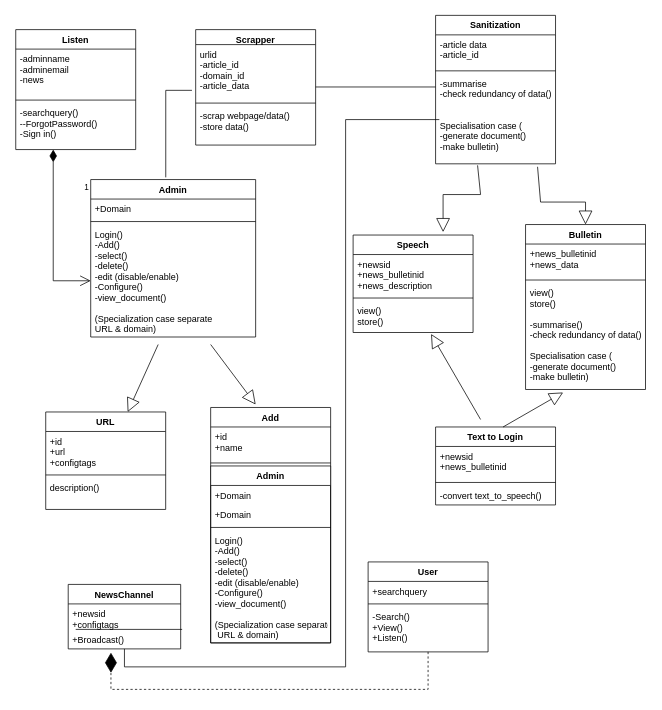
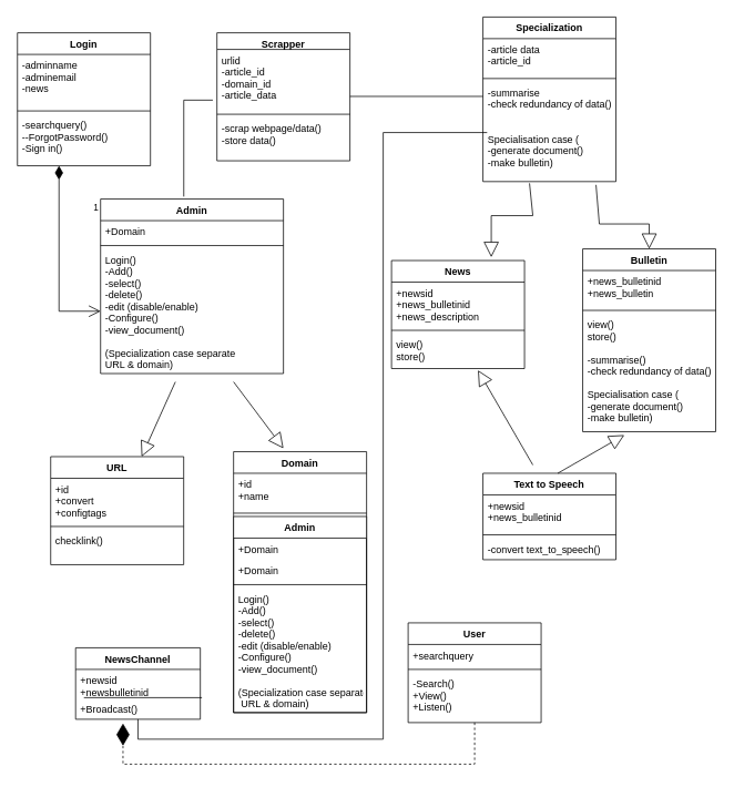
  <mxCell id="0" />
  <mxCell id="1" parent="0" />
- <mxCell id="2" value="Text to Login" style="swimlane;fontStyle=1;align=center;verticalAlign=top;childLayout=stackLayout;horizontal=1;startSize=26;horizontalStack=0;resizeParent=1;resizeParentMax=0;resizeLast=0;collapsible=1;marginBottom=0;" vertex="1" parent="1"><mxGeometry x="580" y="569" width="160" height="104" as="geometry"><mxRectangle x="580" y="30" width="120" height="26" as="alternateBounds" /></mxGeometry></mxCell>
+ <mxCell id="2" value="Text to Speech" style="swimlane;fontStyle=1;align=center;verticalAlign=top;childLayout=stackLayout;horizontal=1;startSize=26;horizontalStack=0;resizeParent=1;resizeParentMax=0;resizeLast=0;collapsible=1;marginBottom=0;" vertex="1" parent="1"><mxGeometry x="580" y="569" width="160" height="104" as="geometry"><mxRectangle x="580" y="30" width="120" height="26" as="alternateBounds" /></mxGeometry></mxCell>
  <mxCell id="3" value="+newsid&#10;+news_bulletinid&#10;" style="text;strokeColor=none;fillColor=none;align=left;verticalAlign=top;spacingLeft=4;spacingRight=4;overflow=hidden;rotatable=0;points=[[0,0.5],[1,0.5]];portConstraint=eastwest;" vertex="1" parent="2"><mxGeometry y="26" width="160" height="44" as="geometry" /></mxCell>
  <mxCell id="4" value="" style="line;strokeWidth=1;fillColor=none;align=left;verticalAlign=middle;spacingTop=-1;spacingLeft=3;spacingRight=3;rotatable=0;labelPosition=right;points=[];portConstraint=eastwest;" vertex="1" parent="2"><mxGeometry y="70" width="160" height="8" as="geometry" /></mxCell>
  <mxCell id="5" value="-convert text_to_speech()" style="text;strokeColor=none;fillColor=none;align=left;verticalAlign=top;spacingLeft=4;spacingRight=4;overflow=hidden;rotatable=0;points=[[0,0.5],[1,0.5]];portConstraint=eastwest;" vertex="1" parent="2"><mxGeometry y="78" width="160" height="26" as="geometry" /></mxCell>
- <mxCell id="6" value="Add" style="swimlane;fontStyle=1;align=center;verticalAlign=top;childLayout=stackLayout;horizontal=1;startSize=26;horizontalStack=0;resizeParent=1;resizeParentMax=0;resizeLast=0;collapsible=1;marginBottom=0;" vertex="1" parent="1"><mxGeometry x="280" y="543" width="160" height="314" as="geometry"><mxRectangle x="280" y="4" width="100" height="26" as="alternateBounds" /></mxGeometry></mxCell>
+ <mxCell id="6" value="Domain" style="swimlane;fontStyle=1;align=center;verticalAlign=top;childLayout=stackLayout;horizontal=1;startSize=26;horizontalStack=0;resizeParent=1;resizeParentMax=0;resizeLast=0;collapsible=1;marginBottom=0;" vertex="1" parent="1"><mxGeometry x="280" y="543" width="160" height="314" as="geometry"><mxRectangle x="280" y="4" width="100" height="26" as="alternateBounds" /></mxGeometry></mxCell>
  <mxCell id="7" value="+id&#10;+name" style="text;strokeColor=none;fillColor=none;align=left;verticalAlign=top;spacingLeft=4;spacingRight=4;overflow=hidden;rotatable=0;points=[[0,0.5],[1,0.5]];portConstraint=eastwest;" vertex="1" parent="6"><mxGeometry y="26" width="160" height="44" as="geometry" /></mxCell>
  <mxCell id="8" value="" style="line;strokeWidth=1;fillColor=none;align=left;verticalAlign=middle;spacingTop=-1;spacingLeft=3;spacingRight=3;rotatable=0;labelPosition=right;points=[];portConstraint=eastwest;" vertex="1" parent="6"><mxGeometry y="70" width="160" height="8" as="geometry" /></mxCell>
  <mxCell id="9" value="Admin" style="swimlane;fontStyle=1;align=center;verticalAlign=top;childLayout=stackLayout;horizontal=1;startSize=26;horizontalStack=0;resizeParent=1;resizeParentMax=0;resizeLast=0;collapsible=1;marginBottom=0;" vertex="1" parent="6"><mxGeometry y="78" width="160" height="236" as="geometry"><mxRectangle x="170" y="-280" width="70" height="26" as="alternateBounds" /></mxGeometry></mxCell>
  <mxCell id="10" value="+Domain" style="text;strokeColor=none;fillColor=none;align=left;verticalAlign=top;spacingLeft=4;spacingRight=4;overflow=hidden;rotatable=0;points=[[0,0.5],[1,0.5]];portConstraint=eastwest;" vertex="1" parent="9"><mxGeometry y="26" width="160" height="26" as="geometry" /></mxCell>
  <mxCell id="11" value="+Domain" style="text;strokeColor=none;fillColor=none;align=left;verticalAlign=top;spacingLeft=4;spacingRight=4;overflow=hidden;rotatable=0;points=[[0,0.5],[1,0.5]];portConstraint=eastwest;" vertex="1" parent="9"><mxGeometry y="52" width="160" height="26" as="geometry" /></mxCell>
  <mxCell id="12" value="" style="line;strokeWidth=1;fillColor=none;align=left;verticalAlign=middle;spacingTop=-1;spacingLeft=3;spacingRight=3;rotatable=0;labelPosition=right;points=[];portConstraint=eastwest;" vertex="1" parent="9"><mxGeometry y="78" width="160" height="8" as="geometry" /></mxCell>
  <mxCell id="13" value="Login()&#10;-Add()&#10;-select()&#10;-delete()&#10;-edit (disable/enable)&#10;-Configure()&#10;-view_document()&#10;&#10;(Specialization case separate&#10; URL &amp; domain)" style="text;strokeColor=none;fillColor=none;align=left;verticalAlign=top;spacingLeft=4;spacingRight=4;overflow=hidden;rotatable=0;points=[[0,0.5],[1,0.5]];portConstraint=eastwest;" vertex="1" parent="9"><mxGeometry y="86" width="160" height="150" as="geometry" /></mxCell>
  <mxCell id="14" value="URL" style="swimlane;fontStyle=1;align=center;verticalAlign=top;childLayout=stackLayout;horizontal=1;startSize=26;horizontalStack=0;resizeParent=1;resizeParentMax=0;resizeLast=0;collapsible=1;marginBottom=0;" vertex="1" parent="1"><mxGeometry x="60" y="549" width="160" height="130" as="geometry"><mxRectangle x="60" y="10" width="60" height="26" as="alternateBounds" /></mxGeometry></mxCell>
- <mxCell id="15" value="+id&#10;+url&#10;+configtags" style="text;strokeColor=none;fillColor=none;align=left;verticalAlign=top;spacingLeft=4;spacingRight=4;overflow=hidden;rotatable=0;points=[[0,0.5],[1,0.5]];portConstraint=eastwest;" vertex="1" parent="14"><mxGeometry y="26" width="160" height="54" as="geometry" /></mxCell>
+ <mxCell id="15" value="+id&#10;+convert&#10;+configtags" style="text;strokeColor=none;fillColor=none;align=left;verticalAlign=top;spacingLeft=4;spacingRight=4;overflow=hidden;rotatable=0;points=[[0,0.5],[1,0.5]];portConstraint=eastwest;" vertex="1" parent="14"><mxGeometry y="26" width="160" height="54" as="geometry" /></mxCell>
  <mxCell id="16" value="" style="line;strokeWidth=1;fillColor=none;align=left;verticalAlign=middle;spacingTop=-1;spacingLeft=3;spacingRight=3;rotatable=0;labelPosition=right;points=[];portConstraint=eastwest;" vertex="1" parent="14"><mxGeometry y="80" width="160" height="8" as="geometry" /></mxCell>
- <mxCell id="17" value="description()" style="text;strokeColor=none;fillColor=none;align=left;verticalAlign=top;spacingLeft=4;spacingRight=4;overflow=hidden;rotatable=0;points=[[0,0.5],[1,0.5]];portConstraint=eastwest;" vertex="1" parent="14"><mxGeometry y="88" width="160" height="42" as="geometry" /></mxCell>
+ <mxCell id="17" value="checklink()" style="text;strokeColor=none;fillColor=none;align=left;verticalAlign=top;spacingLeft=4;spacingRight=4;overflow=hidden;rotatable=0;points=[[0,0.5],[1,0.5]];portConstraint=eastwest;" vertex="1" parent="14"><mxGeometry y="88" width="160" height="42" as="geometry" /></mxCell>
  <mxCell id="18" value="User" style="swimlane;fontStyle=1;align=center;verticalAlign=top;childLayout=stackLayout;horizontal=1;startSize=26;horizontalStack=0;resizeParent=1;resizeParentMax=0;resizeLast=0;collapsible=1;marginBottom=0;" vertex="1" parent="1"><mxGeometry x="490" y="749" width="160" height="120" as="geometry"><mxRectangle x="520" y="266" width="60" height="26" as="alternateBounds" /></mxGeometry></mxCell>
  <mxCell id="19" value="+searchquery" style="text;strokeColor=none;fillColor=none;align=left;verticalAlign=top;spacingLeft=4;spacingRight=4;overflow=hidden;rotatable=0;points=[[0,0.5],[1,0.5]];portConstraint=eastwest;" vertex="1" parent="18"><mxGeometry y="26" width="160" height="26" as="geometry" /></mxCell>
  <mxCell id="20" value="" style="line;strokeWidth=1;fillColor=none;align=left;verticalAlign=middle;spacingTop=-1;spacingLeft=3;spacingRight=3;rotatable=0;labelPosition=right;points=[];portConstraint=eastwest;" vertex="1" parent="18"><mxGeometry y="52" width="160" height="8" as="geometry" /></mxCell>
  <mxCell id="21" value="-Search()&#10;+View()&#10;+Listen()" style="text;strokeColor=none;fillColor=none;align=left;verticalAlign=top;spacingLeft=4;spacingRight=4;overflow=hidden;rotatable=0;points=[[0,0.5],[1,0.5]];portConstraint=eastwest;" vertex="1" parent="18"><mxGeometry y="60" width="160" height="60" as="geometry" /></mxCell>
  <mxCell id="22" value="NewsChannel" style="swimlane;fontStyle=1;align=center;verticalAlign=top;childLayout=stackLayout;horizontal=1;startSize=26;horizontalStack=0;resizeParent=1;resizeParentMax=0;resizeLast=0;collapsible=1;marginBottom=0;" vertex="1" parent="1"><mxGeometry x="90" y="779" width="150" height="86" as="geometry"><mxRectangle x="110" y="240" width="110" height="26" as="alternateBounds" /></mxGeometry></mxCell>
  <mxCell id="23" value="" style="endArrow=none;html=1;rounded=0;entryX=1.013;entryY=0;entryDx=0;entryDy=0;entryPerimeter=0;" edge="1" parent="22" target="25"><mxGeometry width="50" height="50" relative="1" as="geometry"><mxPoint x="10" y="60" as="sourcePoint" /><mxPoint x="60" y="10" as="targetPoint" /></mxGeometry></mxCell>
- <mxCell id="24" value="+newsid&#10;+configtags" style="text;strokeColor=none;fillColor=none;align=left;verticalAlign=top;spacingLeft=4;spacingRight=4;overflow=hidden;rotatable=0;points=[[0,0.5],[1,0.5]];portConstraint=eastwest;" vertex="1" parent="22"><mxGeometry y="26" width="150" height="34" as="geometry" /></mxCell>
+ <mxCell id="24" value="+newsid&#10;+newsbulletinid" style="text;strokeColor=none;fillColor=none;align=left;verticalAlign=top;spacingLeft=4;spacingRight=4;overflow=hidden;rotatable=0;points=[[0,0.5],[1,0.5]];portConstraint=eastwest;" vertex="1" parent="22"><mxGeometry y="26" width="150" height="34" as="geometry" /></mxCell>
  <mxCell id="25" value="+Broadcast()" style="text;strokeColor=none;fillColor=none;align=left;verticalAlign=top;spacingLeft=4;spacingRight=4;overflow=hidden;rotatable=0;points=[[0,0.5],[1,0.5]];portConstraint=eastwest;" vertex="1" parent="22"><mxGeometry y="60" width="150" height="26" as="geometry" /></mxCell>
- <mxCell id="26" value="Speech" style="swimlane;fontStyle=1;align=center;verticalAlign=top;childLayout=stackLayout;horizontal=1;startSize=26;horizontalStack=0;resizeParent=1;resizeParentMax=0;resizeLast=0;collapsible=1;marginBottom=0;" vertex="1" parent="1"><mxGeometry x="470" y="313" width="160" height="130" as="geometry"><mxRectangle x="470" y="-226" width="60" height="26" as="alternateBounds" /></mxGeometry></mxCell>
+ <mxCell id="26" value="News" style="swimlane;fontStyle=1;align=center;verticalAlign=top;childLayout=stackLayout;horizontal=1;startSize=26;horizontalStack=0;resizeParent=1;resizeParentMax=0;resizeLast=0;collapsible=1;marginBottom=0;" vertex="1" parent="1"><mxGeometry x="470" y="313" width="160" height="130" as="geometry"><mxRectangle x="470" y="-226" width="60" height="26" as="alternateBounds" /></mxGeometry></mxCell>
  <mxCell id="27" value="+newsid&#10;+news_bulletinid&#10;+news_description&#10;" style="text;strokeColor=none;fillColor=none;align=left;verticalAlign=top;spacingLeft=4;spacingRight=4;overflow=hidden;rotatable=0;points=[[0,0.5],[1,0.5]];portConstraint=eastwest;" vertex="1" parent="26"><mxGeometry y="26" width="160" height="54" as="geometry" /></mxCell>
  <mxCell id="28" value="" style="line;strokeWidth=1;fillColor=none;align=left;verticalAlign=middle;spacingTop=-1;spacingLeft=3;spacingRight=3;rotatable=0;labelPosition=right;points=[];portConstraint=eastwest;" vertex="1" parent="26"><mxGeometry y="80" width="160" height="8" as="geometry" /></mxCell>
  <mxCell id="29" value="view()&#10;store()" style="text;strokeColor=none;fillColor=none;align=left;verticalAlign=top;spacingLeft=4;spacingRight=4;overflow=hidden;rotatable=0;points=[[0,0.5],[1,0.5]];portConstraint=eastwest;" vertex="1" parent="26"><mxGeometry y="88" width="160" height="42" as="geometry" /></mxCell>
  <mxCell id="30" value="Bulletin" style="swimlane;fontStyle=1;align=center;verticalAlign=top;childLayout=stackLayout;horizontal=1;startSize=26;horizontalStack=0;resizeParent=1;resizeParentMax=0;resizeLast=0;collapsible=1;marginBottom=0;" vertex="1" parent="1"><mxGeometry x="700" y="299" width="160" height="220" as="geometry"><mxRectangle x="700" y="-240" width="80" height="26" as="alternateBounds" /></mxGeometry></mxCell>
- <mxCell id="31" value="+news_bulletinid&#10;+news_data" style="text;strokeColor=none;fillColor=none;align=left;verticalAlign=top;spacingLeft=4;spacingRight=4;overflow=hidden;rotatable=0;points=[[0,0.5],[1,0.5]];portConstraint=eastwest;" vertex="1" parent="30"><mxGeometry y="26" width="160" height="44" as="geometry" /></mxCell>
+ <mxCell id="31" value="+news_bulletinid&#10;+news_bulletin" style="text;strokeColor=none;fillColor=none;align=left;verticalAlign=top;spacingLeft=4;spacingRight=4;overflow=hidden;rotatable=0;points=[[0,0.5],[1,0.5]];portConstraint=eastwest;" vertex="1" parent="30"><mxGeometry y="26" width="160" height="44" as="geometry" /></mxCell>
  <mxCell id="32" value="" style="line;strokeWidth=1;fillColor=none;align=left;verticalAlign=middle;spacingTop=-1;spacingLeft=3;spacingRight=3;rotatable=0;labelPosition=right;points=[];portConstraint=eastwest;" vertex="1" parent="30"><mxGeometry y="70" width="160" height="8" as="geometry" /></mxCell>
  <mxCell id="33" value="view()&#10;store()" style="text;strokeColor=none;fillColor=none;align=left;verticalAlign=top;spacingLeft=4;spacingRight=4;overflow=hidden;rotatable=0;points=[[0,0.5],[1,0.5]];portConstraint=eastwest;" vertex="1" parent="30"><mxGeometry y="78" width="160" height="42" as="geometry" /></mxCell>
  <mxCell id="34" value="-summarise()&#10;-check redundancy of data()&#10;&#10;Specialisation case (&#10;-generate document()&#10;-make bulletin)" style="text;strokeColor=none;fillColor=none;align=left;verticalAlign=top;spacingLeft=4;spacingRight=4;overflow=hidden;rotatable=0;points=[[0,0.5],[1,0.5]];portConstraint=eastwest;" vertex="1" parent="30"><mxGeometry y="120" width="160" height="100" as="geometry" /></mxCell>
  <mxCell id="35" value="Scrapper" style="swimlane;fontStyle=1;align=center;verticalAlign=top;childLayout=stackLayout;horizontal=1;startSize=20;horizontalStack=0;resizeParent=1;resizeParentMax=0;resizeLast=0;collapsible=1;marginBottom=0;" vertex="1" parent="1"><mxGeometry x="260" y="39" width="160" height="154" as="geometry"><mxRectangle x="260" y="-360" width="80" height="26" as="alternateBounds" /></mxGeometry></mxCell>
  <mxCell id="36" value="urlid&#10;-article_id&#10;-domain_id&#10;-article_data" style="text;strokeColor=none;fillColor=none;align=left;verticalAlign=top;spacingLeft=4;spacingRight=4;overflow=hidden;rotatable=0;points=[[0,0.5],[1,0.5]];portConstraint=eastwest;" vertex="1" parent="35"><mxGeometry y="20" width="160" height="74" as="geometry" /></mxCell>
  <mxCell id="37" value="" style="line;strokeWidth=1;fillColor=none;align=left;verticalAlign=middle;spacingTop=-1;spacingLeft=3;spacingRight=3;rotatable=0;labelPosition=right;points=[];portConstraint=eastwest;" vertex="1" parent="35"><mxGeometry y="94" width="160" height="8" as="geometry" /></mxCell>
  <mxCell id="38" value="-scrap webpage/data()&#10;-store data()" style="text;strokeColor=none;fillColor=none;align=left;verticalAlign=top;spacingLeft=4;spacingRight=4;overflow=hidden;rotatable=0;points=[[0,0.5],[1,0.5]];portConstraint=eastwest;" vertex="1" parent="35"><mxGeometry y="102" width="160" height="52" as="geometry" /></mxCell>
- <mxCell id="39" value="Listen" style="swimlane;fontStyle=1;align=center;verticalAlign=top;childLayout=stackLayout;horizontal=1;startSize=26;horizontalStack=0;resizeParent=1;resizeParentMax=0;resizeLast=0;collapsible=1;marginBottom=0;" vertex="1" parent="1"><mxGeometry x="20" y="39" width="160" height="160" as="geometry"><mxRectangle x="50" y="-360" width="70" height="26" as="alternateBounds" /></mxGeometry></mxCell>
+ <mxCell id="39" value="Login" style="swimlane;fontStyle=1;align=center;verticalAlign=top;childLayout=stackLayout;horizontal=1;startSize=26;horizontalStack=0;resizeParent=1;resizeParentMax=0;resizeLast=0;collapsible=1;marginBottom=0;" vertex="1" parent="1"><mxGeometry x="20" y="39" width="160" height="160" as="geometry"><mxRectangle x="50" y="-360" width="70" height="26" as="alternateBounds" /></mxGeometry></mxCell>
  <mxCell id="40" value="-adminname&#10;-adminemail&#10;-news" style="text;strokeColor=none;fillColor=none;align=left;verticalAlign=top;spacingLeft=4;spacingRight=4;overflow=hidden;rotatable=0;points=[[0,0.5],[1,0.5]];portConstraint=eastwest;" vertex="1" parent="39"><mxGeometry y="26" width="160" height="64" as="geometry" /></mxCell>
  <mxCell id="41" value="" style="line;strokeWidth=1;fillColor=none;align=left;verticalAlign=middle;spacingTop=-1;spacingLeft=3;spacingRight=3;rotatable=0;labelPosition=right;points=[];portConstraint=eastwest;" vertex="1" parent="39"><mxGeometry y="90" width="160" height="8" as="geometry" /></mxCell>
  <mxCell id="42" value="-searchquery()&#10;--ForgotPassword()&#10;-Sign in()" style="text;strokeColor=none;fillColor=none;align=left;verticalAlign=top;spacingLeft=4;spacingRight=4;overflow=hidden;rotatable=0;points=[[0,0.5],[1,0.5]];portConstraint=eastwest;" vertex="1" parent="39"><mxGeometry y="98" width="160" height="62" as="geometry" /></mxCell>
- <mxCell id="43" value="Sanitization" style="swimlane;fontStyle=1;align=center;verticalAlign=top;childLayout=stackLayout;horizontal=1;startSize=26;horizontalStack=0;resizeParent=1;resizeParentMax=0;resizeLast=0;collapsible=1;marginBottom=0;" vertex="1" parent="1"><mxGeometry x="580" y="20" width="160" height="198" as="geometry" /></mxCell>
+ <mxCell id="43" value="Specialization" style="swimlane;fontStyle=1;align=center;verticalAlign=top;childLayout=stackLayout;horizontal=1;startSize=26;horizontalStack=0;resizeParent=1;resizeParentMax=0;resizeLast=0;collapsible=1;marginBottom=0;" vertex="1" parent="1"><mxGeometry x="580" y="20" width="160" height="198" as="geometry" /></mxCell>
  <mxCell id="44" value="-article data&#10;-article_id" style="text;strokeColor=none;fillColor=none;align=left;verticalAlign=top;spacingLeft=4;spacingRight=4;overflow=hidden;rotatable=0;points=[[0,0.5],[1,0.5]];portConstraint=eastwest;" vertex="1" parent="43"><mxGeometry y="26" width="160" height="44" as="geometry" /></mxCell>
  <mxCell id="45" value="" style="line;strokeWidth=1;fillColor=none;align=left;verticalAlign=middle;spacingTop=-1;spacingLeft=3;spacingRight=3;rotatable=0;labelPosition=right;points=[];portConstraint=eastwest;" vertex="1" parent="43"><mxGeometry y="70" width="160" height="8" as="geometry" /></mxCell>
  <mxCell id="46" value="-summarise&#10;-check redundancy of data()&#10;&#10;&#10;Specialisation case (&#10;-generate document()&#10;-make bulletin)" style="text;strokeColor=none;fillColor=none;align=left;verticalAlign=top;spacingLeft=4;spacingRight=4;overflow=hidden;rotatable=0;points=[[0,0.5],[1,0.5]];portConstraint=eastwest;" vertex="1" parent="43"><mxGeometry y="78" width="160" height="120" as="geometry" /></mxCell>
  <mxCell id="47" value="Admin" style="swimlane;fontStyle=1;align=center;verticalAlign=top;childLayout=stackLayout;horizontal=1;startSize=26;horizontalStack=0;resizeParent=1;resizeParentMax=0;resizeLast=0;collapsible=1;marginBottom=0;" vertex="1" parent="1"><mxGeometry x="120" y="239" width="220" height="210" as="geometry"><mxRectangle x="170" y="-280" width="70" height="26" as="alternateBounds" /></mxGeometry></mxCell>
  <mxCell id="48" value="+Domain" style="text;strokeColor=none;fillColor=none;align=left;verticalAlign=top;spacingLeft=4;spacingRight=4;overflow=hidden;rotatable=0;points=[[0,0.5],[1,0.5]];portConstraint=eastwest;" vertex="1" parent="47"><mxGeometry y="26" width="220" height="26" as="geometry" /></mxCell>
  <mxCell id="49" value="" style="line;strokeWidth=1;fillColor=none;align=left;verticalAlign=middle;spacingTop=-1;spacingLeft=3;spacingRight=3;rotatable=0;labelPosition=right;points=[];portConstraint=eastwest;" vertex="1" parent="47"><mxGeometry y="52" width="220" height="8" as="geometry" /></mxCell>
  <mxCell id="50" value="Login()&#10;-Add()&#10;-select()&#10;-delete()&#10;-edit (disable/enable)&#10;-Configure()&#10;-view_document()&#10;&#10;(Specialization case separate&#10; URL &amp; domain)" style="text;strokeColor=none;fillColor=none;align=left;verticalAlign=top;spacingLeft=4;spacingRight=4;overflow=hidden;rotatable=0;points=[[0,0.5],[1,0.5]];portConstraint=eastwest;" vertex="1" parent="47"><mxGeometry y="60" width="220" height="150" as="geometry" /></mxCell>
  <mxCell id="51" value="1" style="endArrow=open;html=1;endSize=12;startArrow=diamondThin;startSize=14;startFill=1;edgeStyle=orthogonalEdgeStyle;align=left;verticalAlign=bottom;rounded=0;" edge="1" parent="1" source="42" target="50"><mxGeometry x="-0.467" y="40" relative="1" as="geometry"><mxPoint x="40" y="229" as="sourcePoint" /><mxPoint x="200" y="229" as="targetPoint" /><Array as="points"><mxPoint x="70" y="374" /></Array><mxPoint as="offset" /></mxGeometry></mxCell>
  <mxCell id="52" value="" style="endArrow=none;html=1;edgeStyle=orthogonalEdgeStyle;rounded=0;entryX=-0.031;entryY=0.824;entryDx=0;entryDy=0;entryPerimeter=0;exitX=0.455;exitY=-0.014;exitDx=0;exitDy=0;exitPerimeter=0;" edge="1" parent="1" source="47" target="36"><mxGeometry relative="1" as="geometry"><mxPoint x="160" y="159" as="sourcePoint" /><mxPoint x="320" y="159" as="targetPoint" /></mxGeometry></mxCell>
  <mxCell id="53" value="" style="endArrow=block;endSize=16;endFill=0;html=1;rounded=0;" edge="1" parent="1"><mxGeometry width="160" relative="1" as="geometry"><mxPoint x="280" y="459" as="sourcePoint" /><mxPoint x="340" as="targetPoint" y="539" /></mxGeometry></mxCell>
  <mxCell id="54" value="" style="endArrow=block;endSize=16;endFill=0;html=1;rounded=0;" edge="1" parent="1" target="14"><mxGeometry x="0.256" y="-16" width="160" relative="1" as="geometry"><mxPoint x="210" y="459" as="sourcePoint" /><mxPoint x="360" y="419" as="targetPoint" /><mxPoint as="offset" /></mxGeometry></mxCell>
  <mxCell id="55" value="" style="endArrow=diamondThin;endFill=1;endSize=24;html=1;rounded=0;entryX=0.38;entryY=1.192;entryDx=0;entryDy=0;entryPerimeter=0;dashed=1;" edge="1" parent="1" source="21" target="25"><mxGeometry width="160" relative="1" as="geometry"><mxPoint x="530" y="909" as="sourcePoint" /><mxPoint x="160" y="879" as="targetPoint" /><Array as="points"><mxPoint x="570" y="919" /><mxPoint x="147" y="919" /></Array></mxGeometry></mxCell>
  <mxCell id="56" value="" style="endArrow=block;endSize=16;endFill=0;html=1;rounded=0;entryX=0.5;entryY=0;entryDx=0;entryDy=0;exitX=0.85;exitY=1.033;exitDx=0;exitDy=0;exitPerimeter=0;" edge="1" parent="1" source="46" target="30"><mxGeometry x="-0.632" y="-68" width="160" relative="1" as="geometry"><mxPoint x="670" y="219" as="sourcePoint" /><mxPoint x="690" y="349" as="targetPoint" /><Array as="points"><mxPoint x="720" y="269" /><mxPoint x="780" y="269" /></Array><mxPoint as="offset" /></mxGeometry></mxCell>
  <mxCell id="57" value="" style="endArrow=block;endSize=16;endFill=0;html=1;rounded=0;exitX=0.35;exitY=1.017;exitDx=0;exitDy=0;exitPerimeter=0;" edge="1" parent="1" source="46"><mxGeometry x="-0.632" y="-68" width="160" relative="1" as="geometry"><mxPoint x="540" y="240.96" as="sourcePoint" /><mxPoint x="590" y="309" as="targetPoint" /><Array as="points"><mxPoint x="640" y="259" /><mxPoint x="590" y="259" /></Array><mxPoint as="offset" /></mxGeometry></mxCell>
  <mxCell id="58" value="" style="endArrow=block;endSize=16;endFill=0;html=1;rounded=0;entryX=0.65;entryY=1.048;entryDx=0;entryDy=0;entryPerimeter=0;" edge="1" parent="1" target="29"><mxGeometry x="-0.039" y="10" width="160" relative="1" as="geometry"><mxPoint x="640" y="559" as="sourcePoint" /><mxPoint x="660" y="519" as="targetPoint" /><mxPoint as="offset" /></mxGeometry></mxCell>
  <mxCell id="59" value="" style="endArrow=block;endSize=16;endFill=0;html=1;rounded=0;entryX=0.313;entryY=1.04;entryDx=0;entryDy=0;entryPerimeter=0;" edge="1" parent="1" target="34"><mxGeometry x="-0.039" y="10" width="160" relative="1" as="geometry"><mxPoint x="670" y="569" as="sourcePoint" /><mxPoint x="594" y="465.016" as="targetPoint" /><mxPoint as="offset" /></mxGeometry></mxCell>
  <mxCell id="60" value="" style="endArrow=none;html=1;edgeStyle=orthogonalEdgeStyle;rounded=0;" edge="1" parent="1"><mxGeometry relative="1" as="geometry"><mxPoint x="420" y="115.5" as="sourcePoint" /><mxPoint x="580" y="115.5" as="targetPoint" /></mxGeometry></mxCell>
  <mxCell id="61" value="" style="endArrow=none;html=1;edgeStyle=orthogonalEdgeStyle;rounded=0;" edge="1" parent="1" source="25"><mxGeometry relative="1" as="geometry"><mxPoint x="425" y="159" as="sourcePoint" /><mxPoint x="585" y="159" as="targetPoint" /><Array as="points"><mxPoint x="165" y="889" /><mxPoint x="460" y="889" /><mxPoint x="460" y="159" /></Array></mxGeometry></mxCell>
